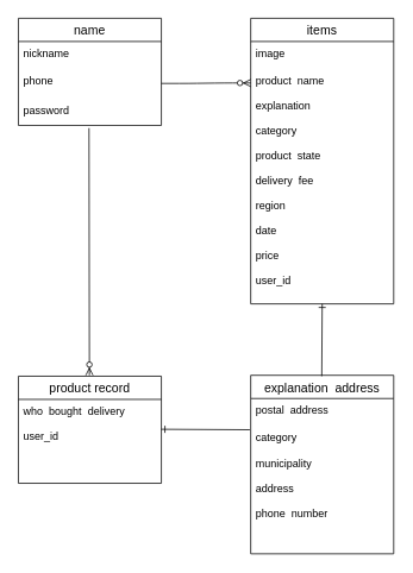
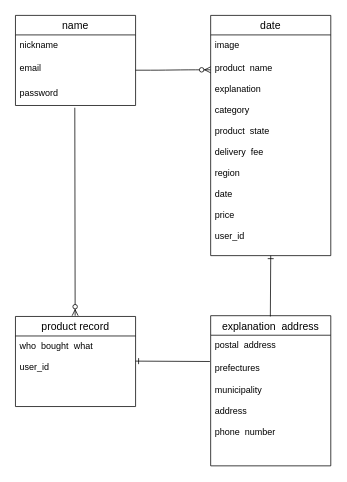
  <mxCell id="0" />
  <mxCell id="1" parent="0" />
  <mxCell id="2" value="name" style="swimlane;fontStyle=0;childLayout=stackLayout;horizontal=1;startSize=26;horizontalStack=0;resizeParent=1;resizeParentMax=0;resizeLast=0;collapsible=1;marginBottom=0;align=center;fontSize=14;" vertex="1" parent="1"><mxGeometry x="20" y="20" width="160" height="120" as="geometry" /></mxCell>
  <mxCell id="3" value="nickname" style="text;strokeColor=none;fillColor=none;spacingLeft=4;spacingRight=4;overflow=hidden;rotatable=0;points=[[0,0.5],[1,0.5]];portConstraint=eastwest;fontSize=12;" vertex="1" parent="2"><mxGeometry y="26" width="160" height="30" as="geometry" /></mxCell>
  <mxCell id="4" value="" style="edgeStyle=entityRelationEdgeStyle;fontSize=12;html=1;endArrow=ERzeroToMany;endFill=1;exitX=1;exitY=0.5;exitDx=0;exitDy=0;" edge="1" parent="2" source="5"><mxGeometry width="100" height="100" relative="1" as="geometry"><mxPoint x="150" y="72.5" as="sourcePoint" /><mxPoint x="260" y="72.5" as="targetPoint" /></mxGeometry></mxCell>
- <mxCell id="5" value="phone" style="text;strokeColor=none;fillColor=none;spacingLeft=4;spacingRight=4;overflow=hidden;rotatable=0;points=[[0,0.5],[1,0.5]];portConstraint=eastwest;fontSize=12;" vertex="1" parent="2"><mxGeometry y="56" width="160" height="34" as="geometry" /></mxCell>
+ <mxCell id="5" value="email" style="text;strokeColor=none;fillColor=none;spacingLeft=4;spacingRight=4;overflow=hidden;rotatable=0;points=[[0,0.5],[1,0.5]];portConstraint=eastwest;fontSize=12;" vertex="1" parent="2"><mxGeometry y="56" width="160" height="34" as="geometry" /></mxCell>
  <mxCell id="6" value="password" style="text;strokeColor=none;fillColor=none;spacingLeft=4;spacingRight=4;overflow=hidden;rotatable=0;points=[[0,0.5],[1,0.5]];portConstraint=eastwest;fontSize=12;" vertex="1" parent="2"><mxGeometry y="90" width="160" height="30" as="geometry" /></mxCell>
- <mxCell id="7" value="items" style="swimlane;fontStyle=0;childLayout=stackLayout;horizontal=1;startSize=26;horizontalStack=0;resizeParent=1;resizeParentMax=0;resizeLast=0;collapsible=1;marginBottom=0;align=center;fontSize=14;" vertex="1" parent="1"><mxGeometry x="280" y="20" width="160" height="320" as="geometry" /></mxCell>
+ <mxCell id="7" value="date" style="swimlane;fontStyle=0;childLayout=stackLayout;horizontal=1;startSize=26;horizontalStack=0;resizeParent=1;resizeParentMax=0;resizeLast=0;collapsible=1;marginBottom=0;align=center;fontSize=14;" vertex="1" parent="1"><mxGeometry x="280" y="20" width="160" height="320" as="geometry" /></mxCell>
  <mxCell id="8" value="image" style="text;strokeColor=none;fillColor=none;spacingLeft=4;spacingRight=4;overflow=hidden;rotatable=0;points=[[0,0.5],[1,0.5]];portConstraint=eastwest;fontSize=12;" vertex="1" parent="7"><mxGeometry y="26" width="160" height="30" as="geometry" /></mxCell>
  <mxCell id="9" value="product  name&#10;&#10;explanation&#10;&#10;category&#10;&#10;product  state&#10;&#10;delivery  fee&#10;&#10;region&#10;&#10;date&#10;&#10;price&#10;&#10;user_id" style="text;strokeColor=none;fillColor=none;spacingLeft=4;spacingRight=4;overflow=hidden;rotatable=0;points=[[0,0.5],[1,0.5]];portConstraint=eastwest;fontSize=12;" vertex="1" parent="7"><mxGeometry y="56" width="160" height="264" as="geometry" /></mxCell>
  <mxCell id="10" value="product record" style="swimlane;fontStyle=0;childLayout=stackLayout;horizontal=1;startSize=26;horizontalStack=0;resizeParent=1;resizeParentMax=0;resizeLast=0;collapsible=1;marginBottom=0;align=center;fontSize=14;" vertex="1" parent="1"><mxGeometry x="20" y="421" width="160" height="120" as="geometry" /></mxCell>
- <mxCell id="11" value="who  bought  delivery&#10;&#10;user_id" style="text;strokeColor=none;fillColor=none;spacingLeft=4;spacingRight=4;overflow=hidden;rotatable=0;points=[[0,0.5],[1,0.5]];portConstraint=eastwest;fontSize=12;" vertex="1" parent="10"><mxGeometry y="26" width="160" height="94" as="geometry" /></mxCell>
+ <mxCell id="11" value="who  bought  what&#10;&#10;user_id" style="text;strokeColor=none;fillColor=none;spacingLeft=4;spacingRight=4;overflow=hidden;rotatable=0;points=[[0,0.5],[1,0.5]];portConstraint=eastwest;fontSize=12;" vertex="1" parent="10"><mxGeometry y="26" width="160" height="94" as="geometry" /></mxCell>
  <mxCell id="12" value="explanation  address" style="swimlane;fontStyle=0;childLayout=stackLayout;horizontal=1;startSize=26;horizontalStack=0;resizeParent=1;resizeParentMax=0;resizeLast=0;collapsible=1;marginBottom=0;align=center;fontSize=14;" vertex="1" parent="1"><mxGeometry x="280" y="420" width="160" height="200" as="geometry" /></mxCell>
  <mxCell id="13" value="postal  address" style="text;strokeColor=none;fillColor=none;spacingLeft=4;spacingRight=4;overflow=hidden;rotatable=0;points=[[0,0.5],[1,0.5]];portConstraint=eastwest;fontSize=12;" vertex="1" parent="12"><mxGeometry y="26" width="160" height="30" as="geometry" /></mxCell>
- <mxCell id="14" value="category" style="text;strokeColor=none;fillColor=none;spacingLeft=4;spacingRight=4;overflow=hidden;rotatable=0;points=[[0,0.5],[1,0.5]];portConstraint=eastwest;fontSize=12;" vertex="1" parent="12"><mxGeometry y="56" width="160" height="30" as="geometry" /></mxCell>
+ <mxCell id="14" value="prefectures" style="text;strokeColor=none;fillColor=none;spacingLeft=4;spacingRight=4;overflow=hidden;rotatable=0;points=[[0,0.5],[1,0.5]];portConstraint=eastwest;fontSize=12;" vertex="1" parent="12"><mxGeometry y="56" width="160" height="30" as="geometry" /></mxCell>
  <mxCell id="15" value="municipality&#10;&#10;address&#10;&#10;phone  number" style="text;strokeColor=none;fillColor=none;spacingLeft=4;spacingRight=4;overflow=hidden;rotatable=0;points=[[0,0.5],[1,0.5]];portConstraint=eastwest;fontSize=12;" vertex="1" parent="12"><mxGeometry y="86" width="160" height="114" as="geometry" /></mxCell>
  <mxCell id="16" value="" style="fontSize=12;html=1;endArrow=ERzeroToMany;endFill=1;exitX=0.494;exitY=1.1;exitDx=0;exitDy=0;exitPerimeter=0;" edge="1" parent="1" source="6"><mxGeometry width="100" height="100" relative="1" as="geometry"><mxPoint x="99.5" y="160" as="sourcePoint" /><mxPoint x="99.5" y="420" as="targetPoint" /></mxGeometry></mxCell>
  <mxCell id="17" value="" style="fontSize=12;html=1;endArrow=ERone;endFill=1;" edge="1" parent="1"><mxGeometry width="100" height="100" relative="1" as="geometry"><mxPoint x="359.5" y="421" as="sourcePoint" /><mxPoint x="360" y="340" as="targetPoint" /></mxGeometry></mxCell>
  <mxCell id="18" value="" style="fontSize=12;html=1;endArrow=ERone;endFill=1;" edge="1" parent="1"><mxGeometry width="100" height="100" relative="1" as="geometry"><mxPoint x="279" y="481" as="sourcePoint" /><mxPoint x="180" y="480.5" as="targetPoint" /></mxGeometry></mxCell>
